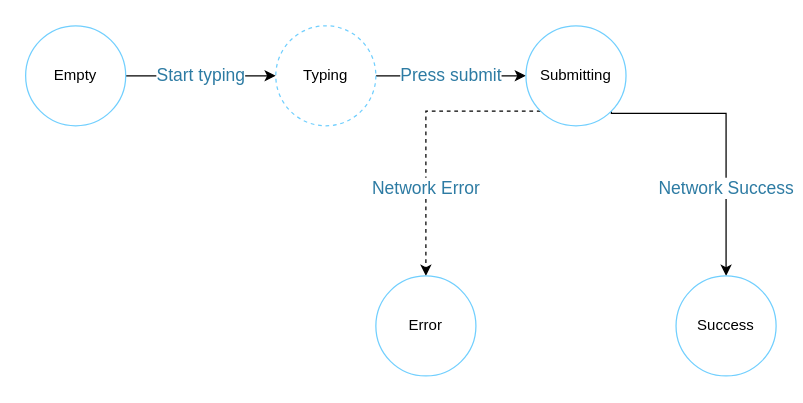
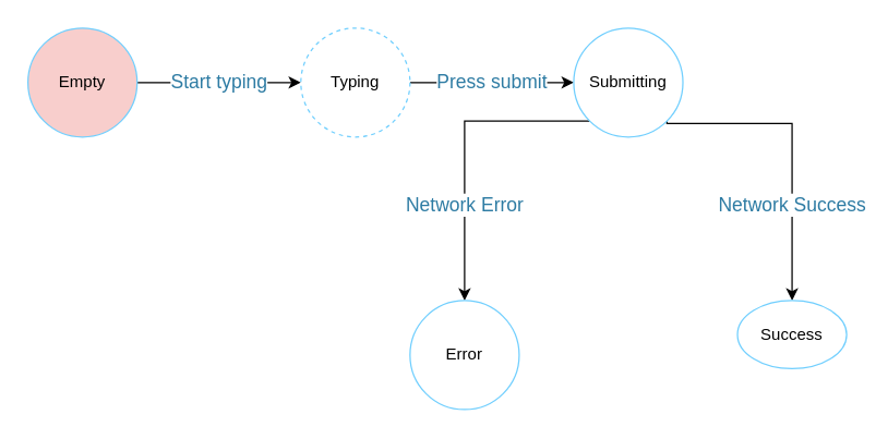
  <mxCell id="0" />
  <mxCell id="1" parent="0" />
  <mxCell id="2" value="&lt;font color=&quot;#2d7ba3&quot; style=&quot;font-size: 14px;&quot;&gt;Start typing&lt;/font&gt;" style="edgeStyle=orthogonalEdgeStyle;rounded=0;orthogonalLoop=1;jettySize=auto;html=1;" edge="1" parent="1" source="3" target="5"><mxGeometry relative="1" as="geometry"><mxPoint as="offset" /></mxGeometry></mxCell>
- <mxCell id="3" value="Empty" style="ellipse;whiteSpace=wrap;html=1;strokeColor=#71cffe;" vertex="1" parent="1"><mxGeometry x="20" y="20" width="80" height="80" as="geometry" /></mxCell>
+ <mxCell id="3" value="Empty" style="ellipse;whiteSpace=wrap;html=1;strokeColor=#71cffe;fillColor=#f8cecc;" vertex="1" parent="1"><mxGeometry x="20" y="20" width="80" height="80" as="geometry" /></mxCell>
  <mxCell id="4" value="&lt;font style=&quot;font-size: 14px;&quot; color=&quot;#2d7ba3&quot;&gt;Press submit&lt;/font&gt;" style="edgeStyle=orthogonalEdgeStyle;rounded=0;orthogonalLoop=1;jettySize=auto;html=1;" edge="1" parent="1" source="5" target="8"><mxGeometry relative="1" as="geometry" /></mxCell>
  <mxCell id="5" value="Typing" style="ellipse;whiteSpace=wrap;html=1;strokeColor=#71cffe;dashed=1;" vertex="1" parent="1"><mxGeometry x="220" y="20" width="80" height="80" as="geometry" /></mxCell>
  <mxCell id="6" value="&lt;font style=&quot;font-size: 14px;&quot; color=&quot;#2d7ba3&quot;&gt;Network Success&lt;/font&gt;" style="edgeStyle=orthogonalEdgeStyle;rounded=0;orthogonalLoop=1;jettySize=auto;html=1;exitX=1;exitY=1;exitDx=0;exitDy=0;" edge="1" parent="1" source="8" target="10"><mxGeometry x="0.373" relative="1" as="geometry"><Array as="points"><mxPoint x="488" y="90" /><mxPoint x="580" y="90" /></Array><mxPoint as="offset" /></mxGeometry></mxCell>
- <mxCell id="7" value="&lt;font color=&quot;#2d7ba3&quot; style=&quot;font-size: 14px;&quot;&gt;Network Error&lt;/font&gt;" style="edgeStyle=orthogonalEdgeStyle;rounded=0;orthogonalLoop=1;jettySize=auto;html=1;exitX=0;exitY=1;exitDx=0;exitDy=0;dashed=1;" edge="1" parent="1" source="8" target="9"><mxGeometry x="0.373" relative="1" as="geometry"><Array as="points"><mxPoint x="340" y="88" /></Array><mxPoint as="offset" /></mxGeometry></mxCell>
+ <mxCell id="7" value="&lt;font color=&quot;#2d7ba3&quot; style=&quot;font-size: 14px;&quot;&gt;Network Error&lt;/font&gt;" style="edgeStyle=orthogonalEdgeStyle;rounded=0;orthogonalLoop=1;jettySize=auto;html=1;exitX=0;exitY=1;exitDx=0;exitDy=0;" edge="1" parent="1" source="8" target="9"><mxGeometry x="0.373" relative="1" as="geometry"><Array as="points"><mxPoint x="340" y="88" /></Array><mxPoint as="offset" /></mxGeometry></mxCell>
  <mxCell id="8" value="Submitting" style="ellipse;whiteSpace=wrap;html=1;strokeColor=#71cffe;" vertex="1" parent="1"><mxGeometry x="420" y="20" width="80" height="80" as="geometry" /></mxCell>
  <mxCell id="9" value="Error" style="ellipse;whiteSpace=wrap;html=1;strokeColor=#71cffe;" vertex="1" parent="1"><mxGeometry x="300" y="220" width="80" height="80" as="geometry" /></mxCell>
- <mxCell id="10" value="Success" style="ellipse;whiteSpace=wrap;html=1;strokeColor=#71cffe;" vertex="1" parent="1"><mxGeometry x="540" y="220" width="80" height="80" as="geometry" /></mxCell>
+ <mxCell id="10" value="Success" style="ellipse;whiteSpace=wrap;html=1;strokeColor=#71cffe;" vertex="1" parent="1"><mxGeometry x="540" y="220" width="80" height="50" as="geometry" /></mxCell>
